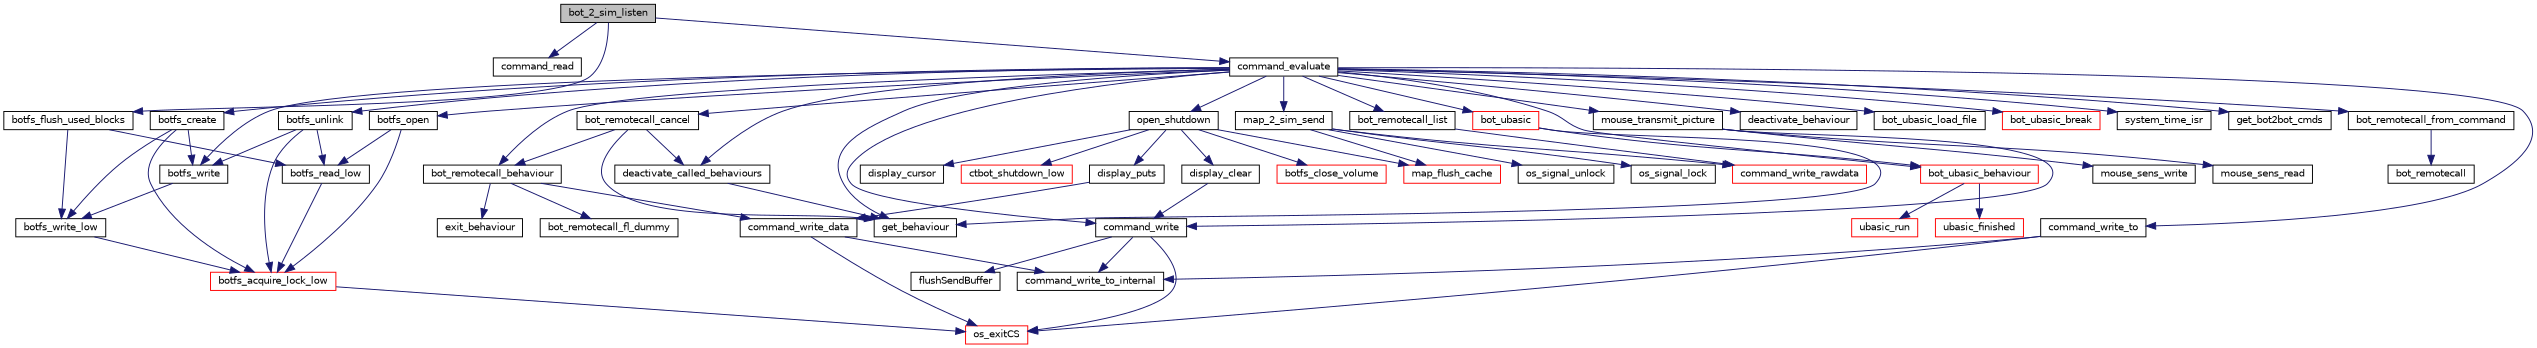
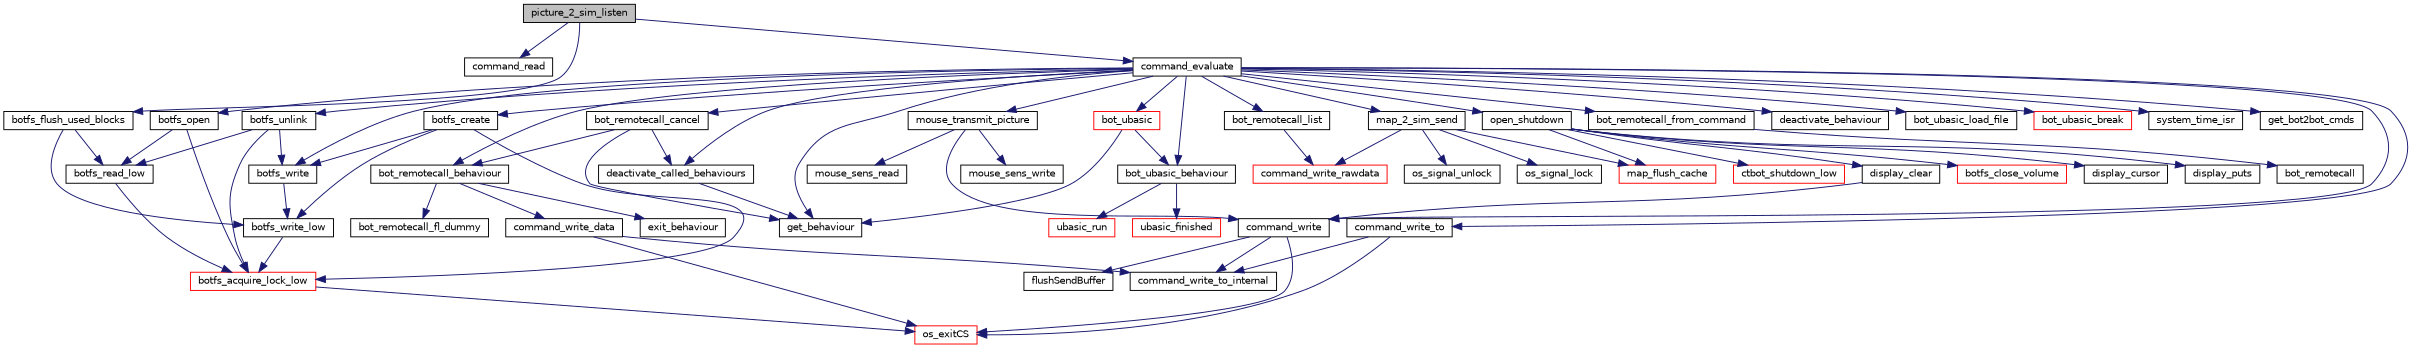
  digraph {
    rankdir=TB
    node [color=black fillcolor=white fontname=Helvetica fontsize=10 shape=record style=filled]
    edge [color=midnightblue fontname=Helvetica fontsize=10 labelfontname=Helvetica labelfontsize=10 style=solid]
-   n1 [fillcolor=grey75 fontcolor=black height=0.2 label=bot_2_sim_listen width=0.4]
+   n1 [fillcolor=grey75 fontcolor=black height=0.2 label=picture_2_sim_listen width=0.4]
    n2 [height=0.2 label=command_read width=0.4]
    n3 [height=0.2 label=command_evaluate width=0.4]
    n4 [height=0.2 label=botfs_flush_used_blocks width=0.4]
    n5 [height=0.2 label=command_write width=0.4]
    n6 [height=0.2 label=command_write_to width=0.4]
    n7 [height=0.2 label=mouse_transmit_picture width=0.4]
    n8 [height=0.2 label=bot_remotecall_list width=0.4]
    n9 [height=0.2 label=bot_remotecall_from_command width=0.4]
    n10 [height=0.2 label=bot_remotecall_cancel width=0.4]
    n11 [height=0.2 label=get_behaviour width=0.4]
    n12 [height=0.2 label=bot_remotecall_behaviour width=0.4]
    n13 [height=0.2 label=deactivate_called_behaviours width=0.4]
    n14 [height=0.2 label=map_2_sim_send width=0.4]
    n15 [height=0.2 label=open_shutdown width=0.4]
    n16 [height=0.2 label=botfs_unlink width=0.4]
    n17 [height=0.2 label=botfs_write width=0.4]
    n18 [height=0.2 label=botfs_create width=0.4]
    n19 [height=0.2 label=botfs_open width=0.4]
-   n20 [color=red height=0.2 label=bot_ubasic_behaviour width=0.4]
+   n20 [height=0.2 label=bot_ubasic_behaviour width=0.4]
    n21 [height=0.2 label=deactivate_behaviour width=0.4]
    n22 [height=0.2 label=bot_ubasic_load_file width=0.4]
    n23 [color=red height=0.2 label=bot_ubasic width=0.4]
    n24 [color=red height=0.2 label=bot_ubasic_break width=0.4]
    n25 [height=0.2 label=system_time_isr width=0.4]
    n26 [height=0.2 label=get_bot2bot_cmds width=0.4]
    n27 [height=0.2 label=command_write_to_internal width=0.4]
    n28 [height=0.2 label=flushSendBuffer width=0.4]
    n29 [color=red height=0.2 label=os_exitCS width=0.4]
    n30 [height=0.2 label=mouse_sens_write width=0.4]
    n31 [height=0.2 label=mouse_sens_read width=0.4]
    n32 [color=red height=0.2 label=command_write_rawdata width=0.4]
    n33 [height=0.2 label=bot_remotecall width=0.4]
    n34 [height=0.2 label=exit_behaviour width=0.4]
    n35 [height=0.2 label=bot_remotecall_fl_dummy width=0.4]
    n36 [height=0.2 label=command_write_data width=0.4]
    n37 [color=red height=0.2 label=map_flush_cache width=0.4]
    n38 [height=0.2 label=os_signal_lock width=0.4]
    n39 [height=0.2 label=os_signal_unlock width=0.4]
    n40 [color=red height=0.2 label=botfs_close_volume width=0.4]
    n41 [height=0.2 label=display_clear width=0.4]
    n42 [height=0.2 label=display_cursor width=0.4]
    n43 [height=0.2 label=display_puts width=0.4]
    n44 [color=red height=0.2 label=ctbot_shutdown_low width=0.4]
    n45 [color=red height=0.2 label=botfs_acquire_lock_low width=0.4]
    n46 [height=0.2 label=botfs_read_low width=0.4]
    n47 [height=0.2 label=botfs_write_low width=0.4]
    n48 [color=red height=0.2 label=ubasic_run width=0.4]
    n49 [color=red height=0.2 label=ubasic_finished width=0.4]
    n1 -> n2
    n1 -> n3
    n1 -> n4
    n3 -> n5
    n3 -> n6
    n3 -> n7
    n3 -> n8
    n3 -> n9
    n3 -> n10
    n3 -> n11
    n3 -> n12
    n3 -> n13
    n3 -> n14
    n3 -> n15
    n3 -> n16
    n3 -> n17
    n3 -> n18
    n3 -> n19
    n3 -> n20
    n3 -> n21
    n3 -> n22
    n3 -> n23
    n3 -> n24
    n3 -> n25
    n3 -> n26
    n4 -> n46
    n4 -> n47
    n5 -> n27
    n5 -> n28
    n5 -> n29
    n6 -> n27
    n6 -> n29
    n7 -> n5
    n7 -> n30
    n7 -> n31
    n8 -> n32
    n9 -> n33
    n10 -> n11
    n10 -> n12
    n10 -> n13
    n12 -> n34
    n12 -> n35
    n12 -> n36
    n13 -> n11
    n14 -> n32
    n14 -> n37
    n14 -> n38
    n14 -> n39
    n15 -> n37
    n15 -> n40
    n15 -> n41
    n15 -> n42
    n15 -> n43
    n15 -> n44
    n16 -> n17
    n16 -> n45
    n16 -> n46
    n17 -> n47
    n18 -> n17
    n18 -> n45
    n18 -> n47
    n19 -> n45
    n19 -> n46
    n20 -> n48
    n20 -> n49
    n23 -> n11
    n23 -> n20
    n36 -> n27
    n36 -> n29
    n41 -> n5
-   n43 -> n36
    n45 -> n29
    n46 -> n45
    n47 -> n45
  }
